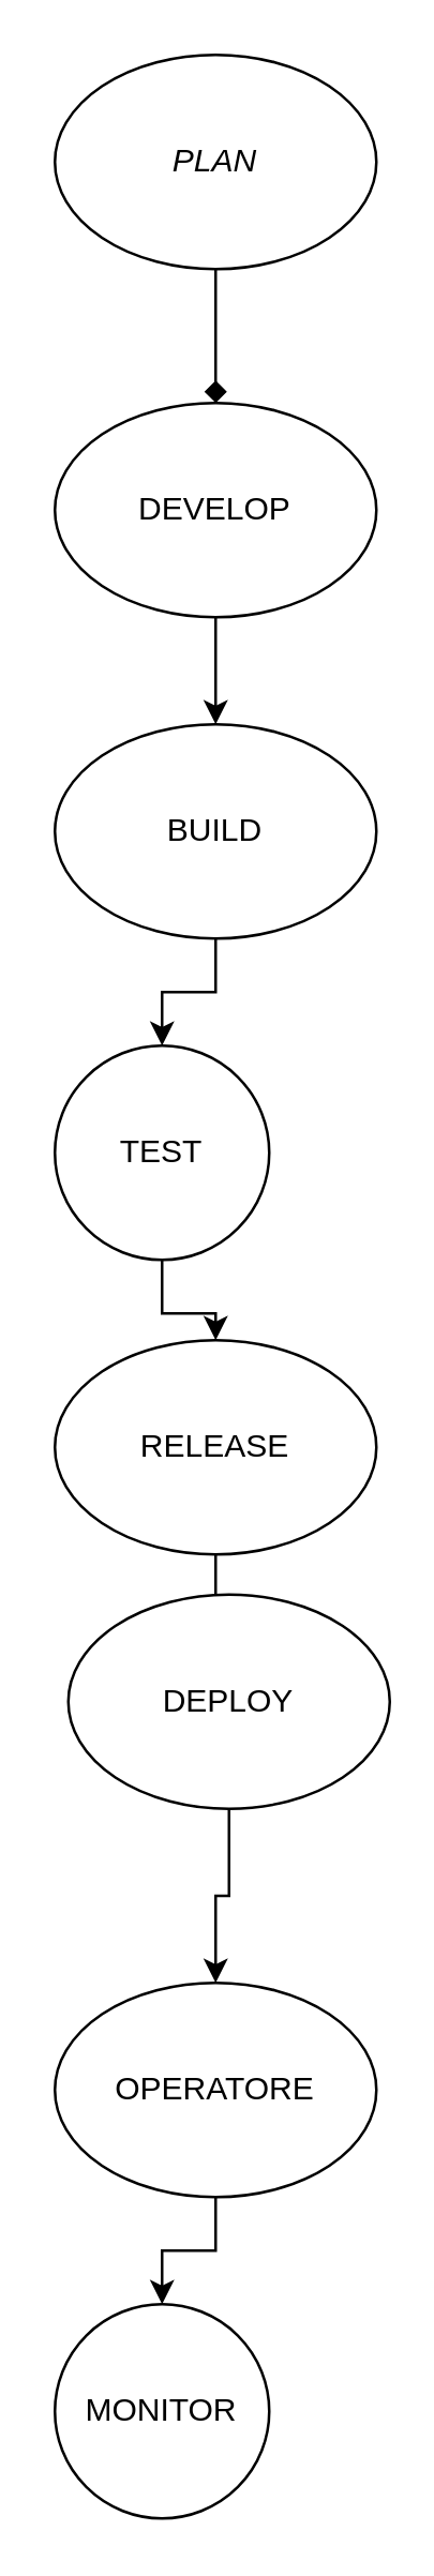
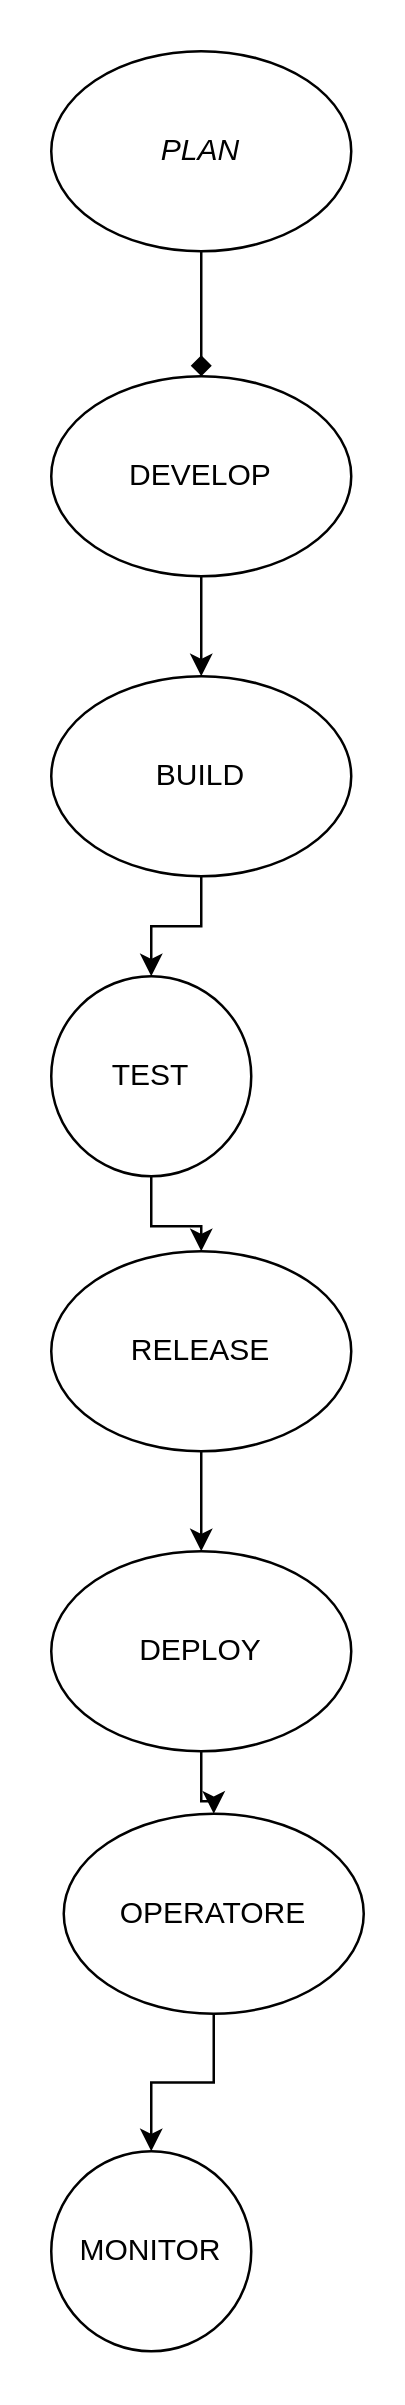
  <mxCell id="0" />
  <mxCell id="1" parent="0" />
  <mxCell id="2" value="" style="edgeStyle=orthogonalEdgeStyle;rounded=0;orthogonalLoop=1;jettySize=auto;html=1;endArrow=diamond;" edge="1" parent="1" source="3" target="5"><mxGeometry relative="1" as="geometry" /></mxCell>
  <mxCell id="3" value="PLAN" style="ellipse;whiteSpace=wrap;html=1;fontStyle=2;strokeColor=light-dark(#000000,#CCFFE6);" vertex="1" parent="1"><mxGeometry x="20" y="20" width="120" height="80" as="geometry" /></mxCell>
  <mxCell id="4" value="" style="edgeStyle=orthogonalEdgeStyle;rounded=0;orthogonalLoop=1;jettySize=auto;html=1;" edge="1" parent="1" source="5" target="7"><mxGeometry relative="1" as="geometry" /></mxCell>
  <mxCell id="5" value="DEVELOP" style="ellipse;whiteSpace=wrap;html=1;" vertex="1" parent="1"><mxGeometry x="20" y="150" width="120" height="80" as="geometry" /></mxCell>
  <mxCell id="6" value="" style="edgeStyle=orthogonalEdgeStyle;rounded=0;orthogonalLoop=1;jettySize=auto;html=1;" edge="1" parent="1" source="7" target="9"><mxGeometry relative="1" as="geometry" /></mxCell>
  <mxCell id="7" value="BUILD" style="ellipse;whiteSpace=wrap;html=1;" vertex="1" parent="1"><mxGeometry x="20" y="270" width="120" height="80" as="geometry" /></mxCell>
  <mxCell id="8" value="" style="edgeStyle=orthogonalEdgeStyle;rounded=0;orthogonalLoop=1;jettySize=auto;html=1;" edge="1" parent="1" source="9" target="11"><mxGeometry relative="1" as="geometry" /></mxCell>
  <mxCell id="9" value="TEST" style="ellipse;whiteSpace=wrap;html=1;" vertex="1" parent="1"><mxGeometry x="20" y="390" width="80" height="80" as="geometry" /></mxCell>
  <mxCell id="10" value="" style="edgeStyle=orthogonalEdgeStyle;rounded=0;orthogonalLoop=1;jettySize=auto;html=1;" edge="1" parent="1" source="11" target="13"><mxGeometry relative="1" as="geometry" /></mxCell>
  <mxCell id="11" value="RELEASE" style="ellipse;whiteSpace=wrap;html=1;" vertex="1" parent="1"><mxGeometry x="20" y="500" width="120" height="80" as="geometry" /></mxCell>
  <mxCell id="12" value="" style="edgeStyle=orthogonalEdgeStyle;rounded=0;orthogonalLoop=1;jettySize=auto;html=1;" edge="1" parent="1" source="13" target="15"><mxGeometry relative="1" as="geometry" /></mxCell>
- <mxCell id="13" value="DEPLOY" style="ellipse;whiteSpace=wrap;html=1;" vertex="1" parent="1"><mxGeometry x="25" y="595" width="120" height="80" as="geometry" /></mxCell>
+ <mxCell id="13" value="DEPLOY" style="ellipse;whiteSpace=wrap;html=1;" vertex="1" parent="1"><mxGeometry x="20" y="620" width="120" height="80" as="geometry" /></mxCell>
  <mxCell id="14" value="" style="edgeStyle=orthogonalEdgeStyle;rounded=0;orthogonalLoop=1;jettySize=auto;html=1;" edge="1" parent="1" source="15" target="16"><mxGeometry relative="1" as="geometry" /></mxCell>
- <mxCell id="15" value="OPERATORE" style="ellipse;whiteSpace=wrap;html=1;" vertex="1" parent="1"><mxGeometry x="20" y="740" width="120" height="80" as="geometry" /></mxCell>
+ <mxCell id="15" value="OPERATORE" style="ellipse;whiteSpace=wrap;html=1;" vertex="1" parent="1"><mxGeometry x="25" y="725" width="120" height="80" as="geometry" /></mxCell>
  <mxCell id="16" value="MONITOR" style="ellipse;whiteSpace=wrap;html=1;" vertex="1" parent="1"><mxGeometry x="20" y="860" width="80" height="80" as="geometry" /></mxCell>
